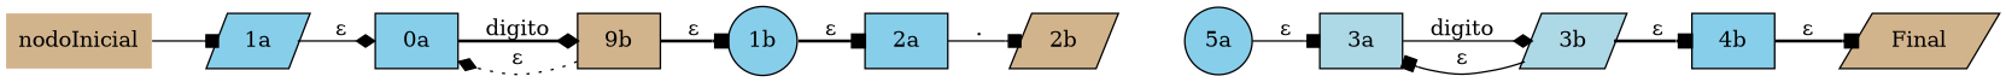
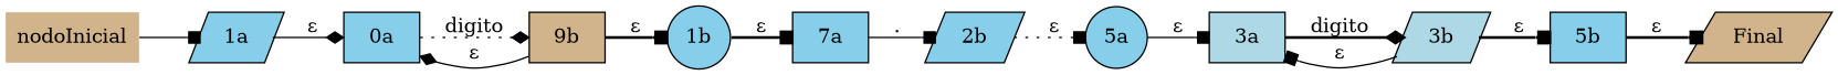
  digraph {
    concentrate=true
    rankdir=LR
    node [fillcolor=skyblue shape=box style=filled]
    edge [arrowhead=box style=solid]
    nodoInicial [fillcolor=tan shape=none]
    n2 [label="1a" shape=parallelogram]
    n3 [label="0a"]
    n4 [fillcolor=tan label="9b"]
    n5 [label="1b" shape=circle]
-   n6 [label="2a"]
-   n7 [fillcolor=tan label="2b" shape=parallelogram]
+   n6 [label="7a"]
+   n7 [label="2b" shape=parallelogram]
    n8 [label="5a" shape=circle]
    n9 [fillcolor=lightblue label="3a"]
    n10 [fillcolor=lightblue label="3b" shape=parallelogram]
-   n11 [label="4b"]
+   n11 [label="5b"]
    n12 [fillcolor=tan label=Final shape=parallelogram]
    nodoInicial -> n2
    n2 -> n3 [arrowhead=diamond label="ε"]
-   n3 -> n4 [arrowhead=diamond label=digito style=bold]
-   n4 -> n3 [arrowhead=diamond label="ε" style=dotted]
+   n3 -> n4 [arrowhead=diamond label=digito style=dotted]
+   n4 -> n3 [arrowhead=diamond label="ε"]
    n4 -> n5 [label="ε" style=bold]
    n5 -> n6 [label="ε" style=bold]
    n6 -> n7 [label="."]
+   n7 -> n8 [label="ε" style=dotted]
    n8 -> n9 [label="ε"]
-   n9 -> n10 [arrowhead=diamond label=digito]
+   n9 -> n10 [arrowhead=diamond label=digito style=bold]
    n10 -> n9 [label="ε"]
    n10 -> n11 [label="ε" style=bold]
    n11 -> n12 [label="ε" style=bold]
  }
